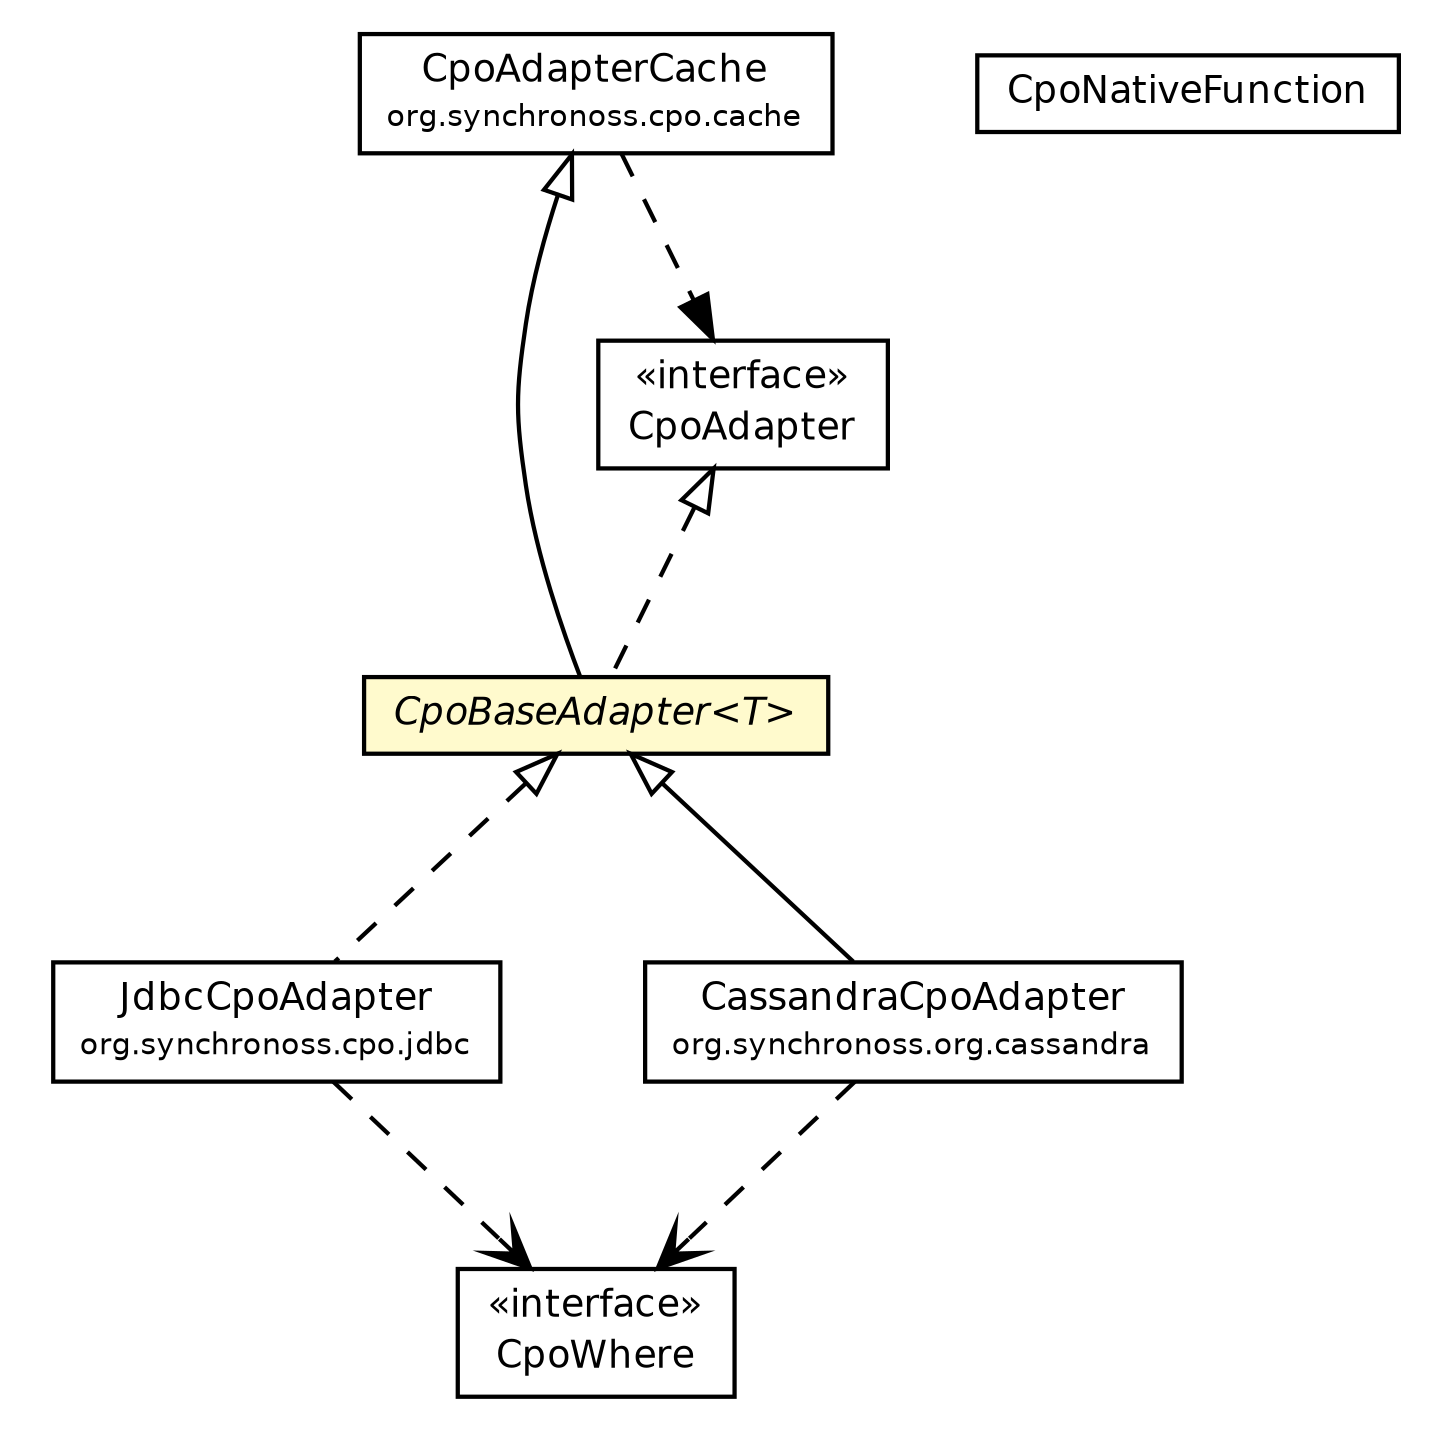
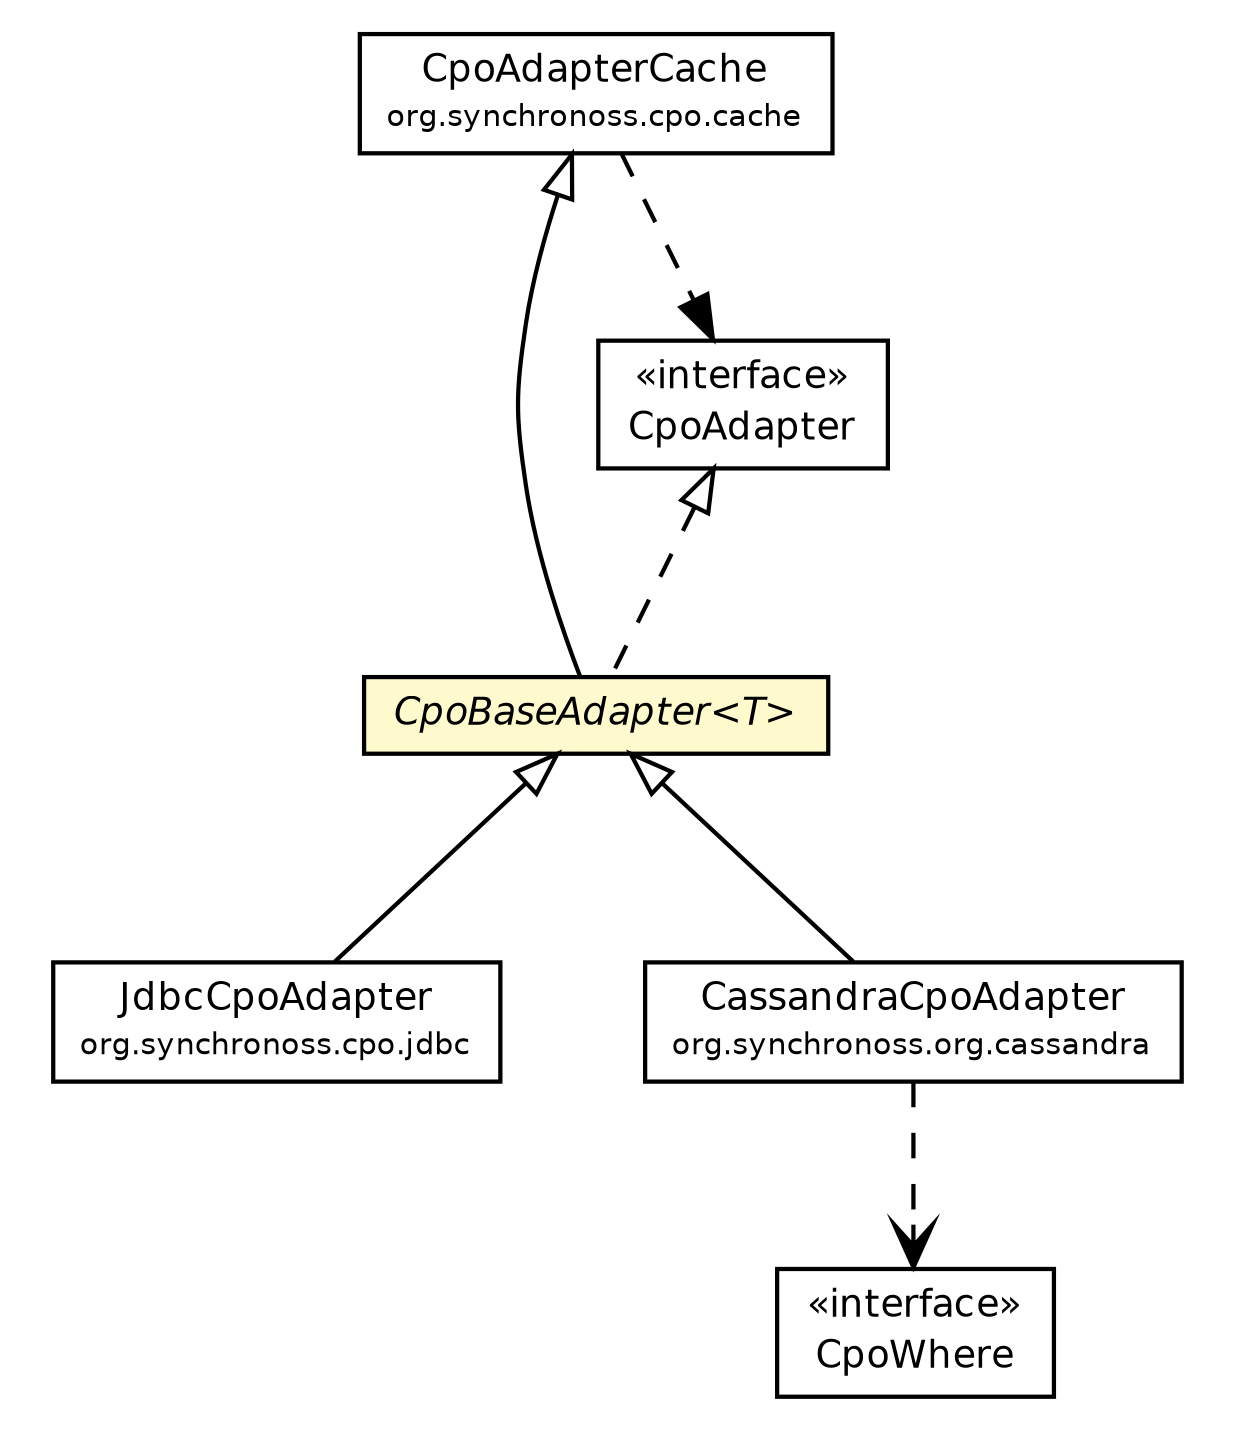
  digraph {
    node [fontcolor=black fontname=Helvetica fontsize=9.0 shape=plaintext]
    edge [arrowtail=empty dir=back fontname=Helvetica fontsize=10 headport=p labelfontname=Helvetica labelfontsize=10 tailport=p style=dashed]
    n1 [label=<<table border="0" cellborder="1" cellspacing="0" cellpadding="2" port="p" href="./CpoWhere.html"> 		<tr><td><table border="0" cellspacing="0" cellpadding="1"> 			<tr><td> &laquo;interface&raquo; </td></tr> 			<tr><td> CpoWhere </td></tr> 		</table></td></tr> 		</table>>]
-   n2 [label=<<table border="0" cellborder="1" cellspacing="0" cellpadding="2" port="p" href="./CpoNativeFunction.html"> 		<tr><td><table border="0" cellspacing="0" cellpadding="1"> 			<tr><td> CpoNativeFunction </td></tr> 		</table></td></tr> 		</table>>]
    n3 [label=<<table border="0" cellborder="1" cellspacing="0" cellpadding="2" port="p" bgcolor="lemonChiffon" href="./CpoBaseAdapter.html"> 		<tr><td><table border="0" cellspacing="0" cellpadding="1"> 			<tr><td><font face="Helvetica-Oblique"> CpoBaseAdapter&lt;T&gt; </font></td></tr> 		</table></td></tr> 		</table>>]
    n4 [label=<<table border="0" cellborder="1" cellspacing="0" cellpadding="2" port="p" href="./jdbc/JdbcCpoAdapter.html"> 		<tr><td><table border="0" cellspacing="0" cellpadding="1"> 			<tr><td> JdbcCpoAdapter </td></tr> 			<tr><td><font point-size="7.0"> org.synchronoss.cpo.jdbc </font></td></tr> 		</table></td></tr> 		</table>>]
    n5 [label=<<table border="0" cellborder="1" cellspacing="0" cellpadding="2" port="p" href="./cassandra/CassandraCpoAdapter.html"> 		<tr><td><table border="0" cellspacing="0" cellpadding="1"> 			<tr><td> CassandraCpoAdapter </td></tr> 			<tr><td><font point-size="7.0"> org.synchronoss.org.cassandra </font></td></tr> 		</table></td></tr> 		</table>>]
    n6 [label=<<table border="0" cellborder="1" cellspacing="0" cellpadding="2" port="p" href="./CpoAdapter.html"> 		<tr><td><table border="0" cellspacing="0" cellpadding="1"> 			<tr><td> &laquo;interface&raquo; </td></tr> 			<tr><td> CpoAdapter </td></tr> 		</table></td></tr> 		</table>>]
    n7 [label=<<table border="0" cellborder="1" cellspacing="0" cellpadding="2" port="p" href="./cache/CpoAdapterCache.html"> 		<tr><td><table border="0" cellspacing="0" cellpadding="1"> 			<tr><td> CpoAdapterCache </td></tr> 			<tr><td><font point-size="7.0"> org.synchronoss.cpo.cache </font></td></tr> 		</table></td></tr> 		</table>>]
-   n3 -> n4
+   n3 -> n4 [style=""]
    n3 -> n5 [style=""]
-   n4 -> n1 [arrowhead=open color=black fontcolor=black fontsize=10.0 arrowtail="" dir=""]
    n5 -> n1 [arrowhead=open color=black fontcolor=black fontsize=10.0 arrowtail="" dir=""]
    n6 -> n3
    n7 -> n3 [style=""]
    n7 -> n6 [arrowhead=normal color=black fontcolor=black fontsize=10.0 arrowtail="" dir=""]
  }
